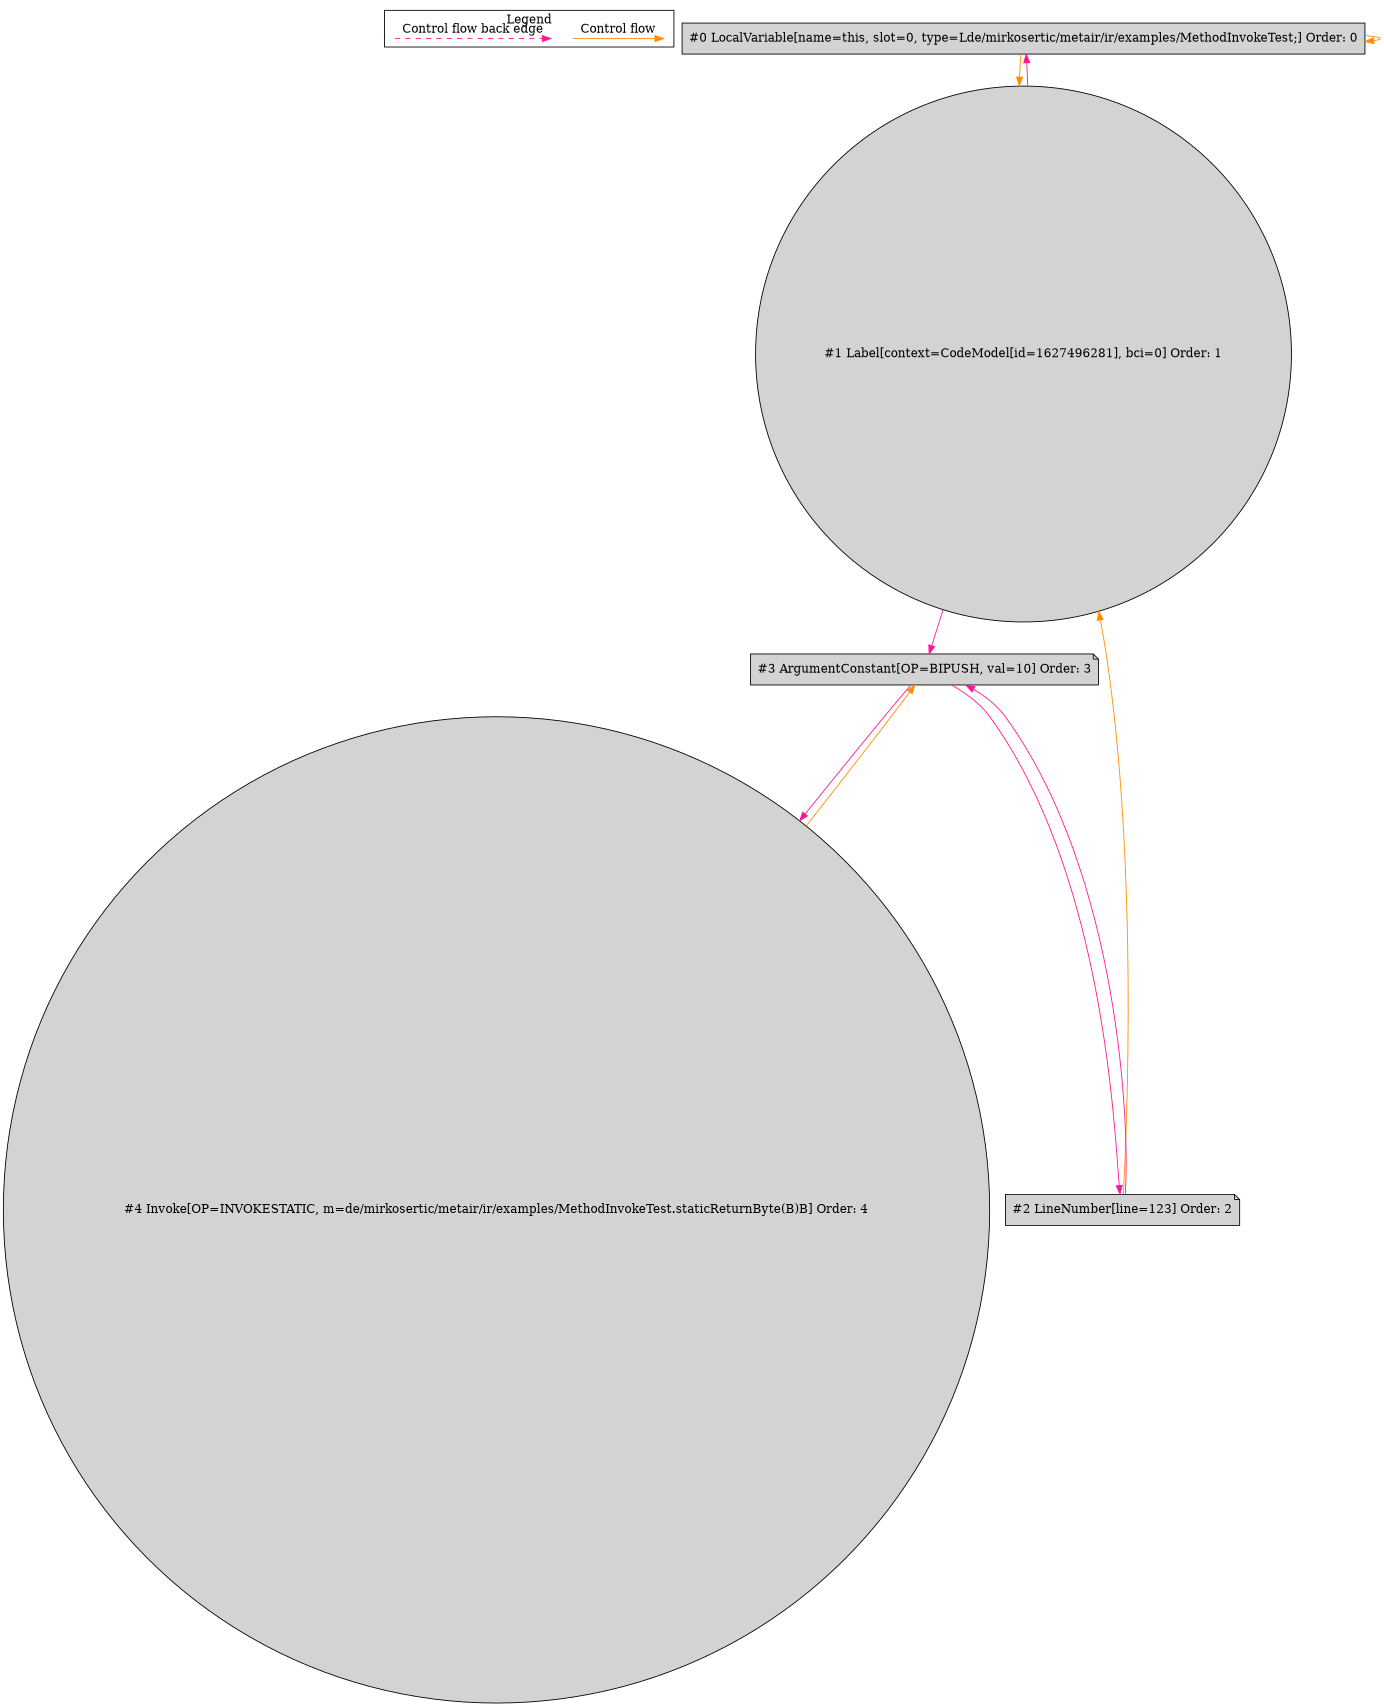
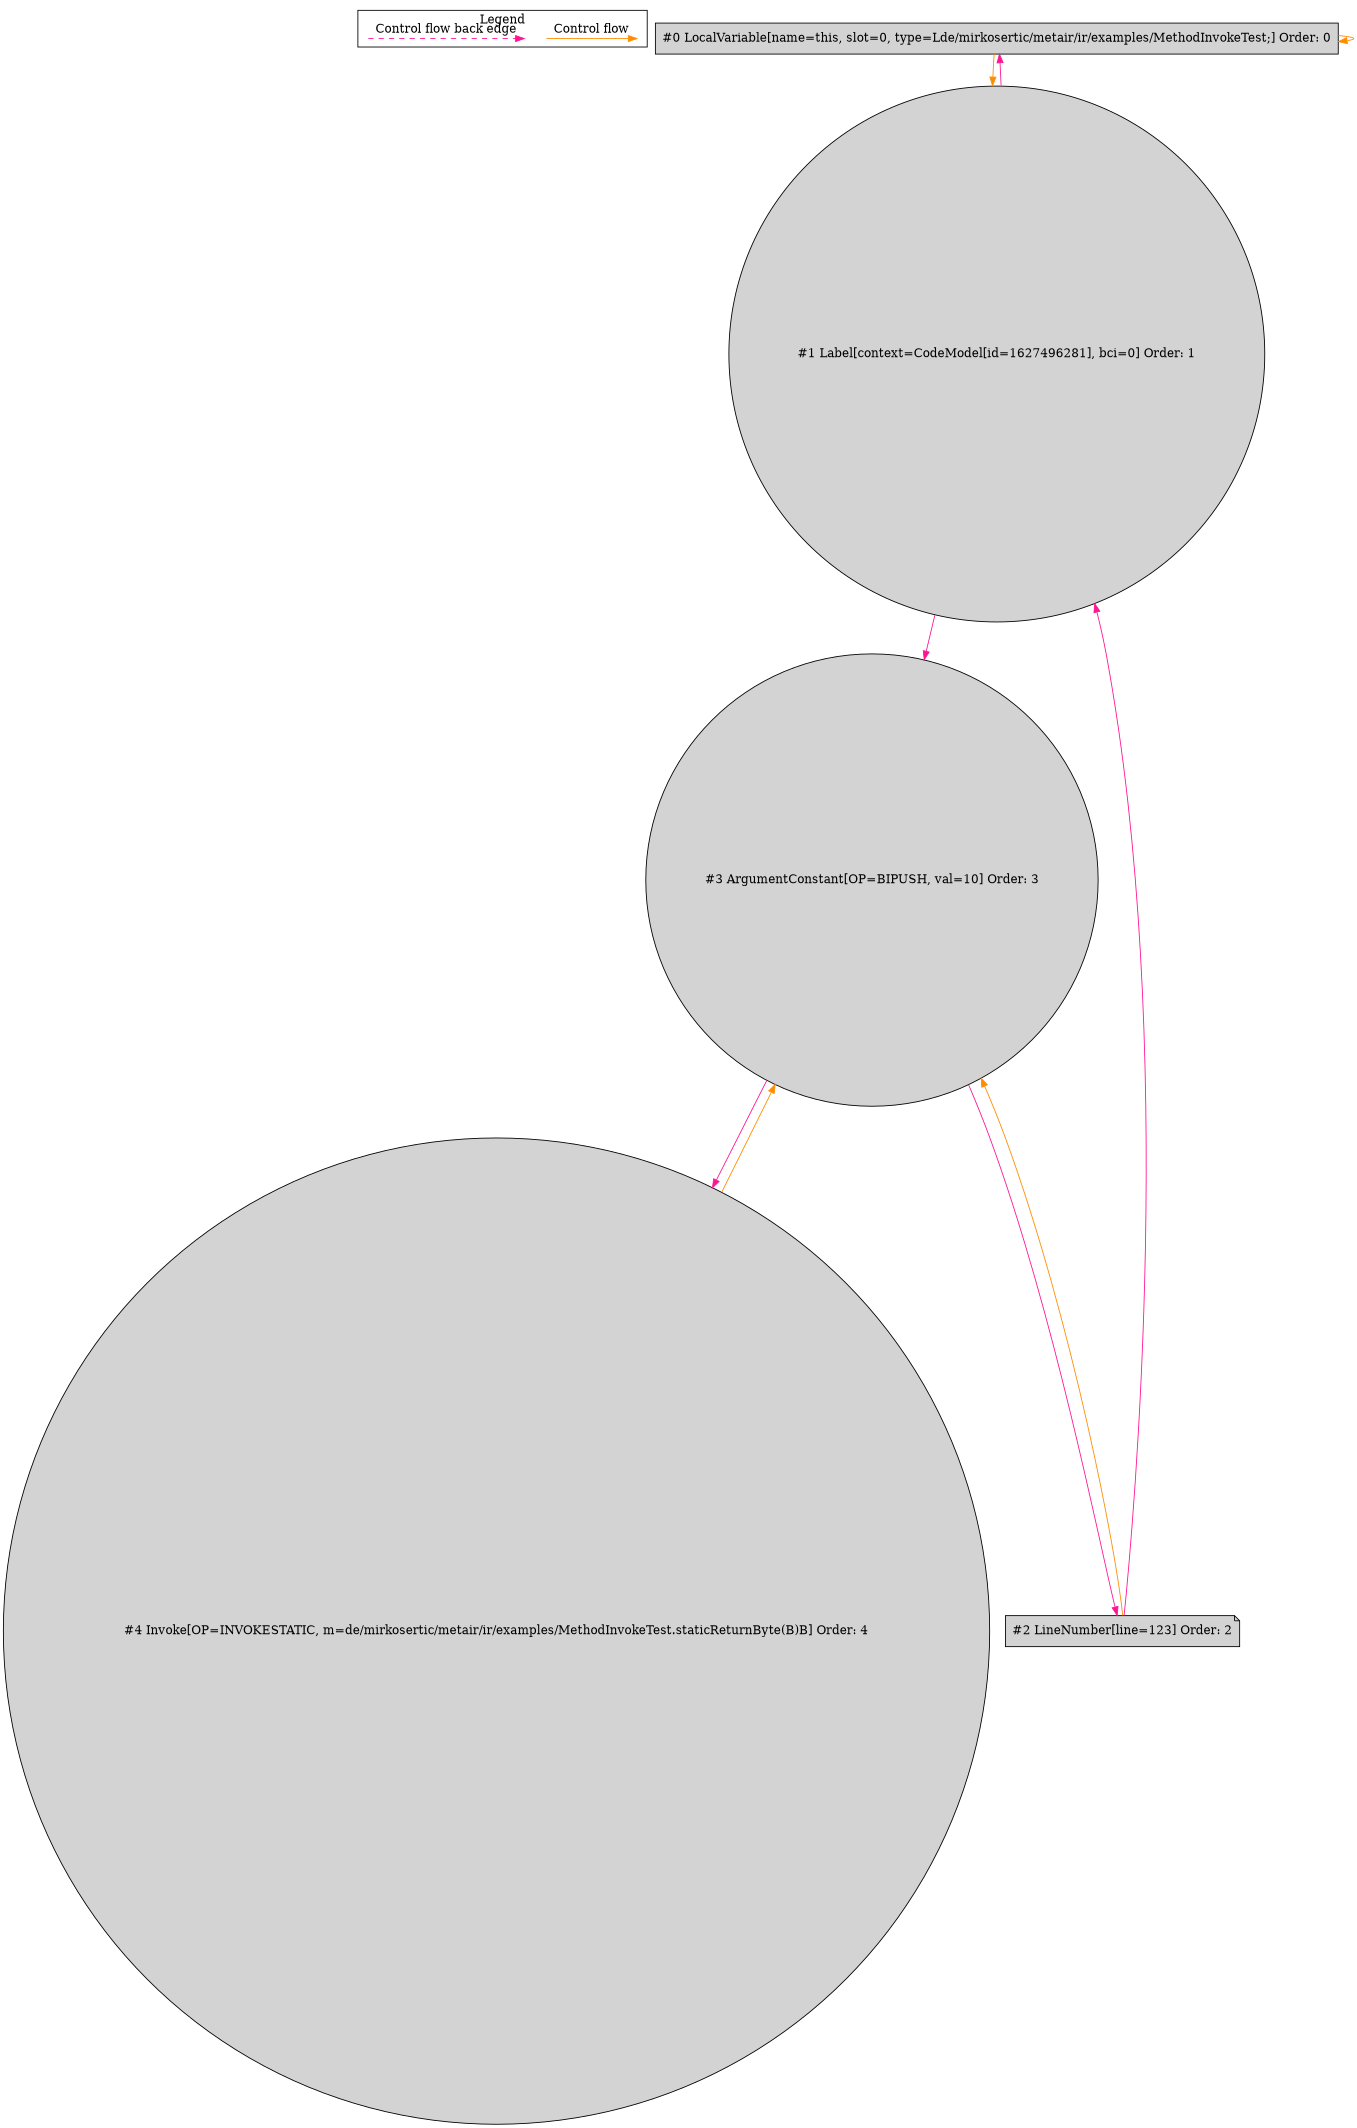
  digraph {
    ordering=in
    node [shape=point style=filled fillcolor=lightgrey]
    edge [color=darkorange]
    c0 [style=invis fillcolor=""]
    c1 [style=invis fillcolor=""]
    c2 [style=invis fillcolor=""]
    c3 [style=invis fillcolor=""]
    n5 [label="#0 LocalVariable[name=this, slot=0, type=Lde/mirkosertic/metair/ir/examples/MethodInvokeTest;] Order: 0" shape=box]
    n6 [label="#1 Label[context=CodeModel[id=1627496281], bci=0] Order: 1" shape=circle]
-   n7 [label="#3 ArgumentConstant[OP=BIPUSH, val=10] Order: 3" shape=note]
+   n7 [label="#3 ArgumentConstant[OP=BIPUSH, val=10] Order: 3" shape=circle]
    n8 [label="#2 LineNumber[line=123] Order: 2" shape=note]
    n9 [label="#4 Invoke[OP=INVOKESTATIC, m=de/mirkosertic/metair/ir/examples/MethodInvokeTest.staticReturnByte(B)B] Order: 4" shape=circle]
    subgraph cluster_1 {
      label=Legend
      subgraph sub_2 {
        label=Legend
        rank=same
        c0
        c1
        c2
        c3
      }
    }
    c0 -> c1 [label="Control flow" style=solid]
    c2 -> c3 [color=deeppink label="Control flow back edge" style=dashed]
    n5 -> n5
    n5 -> n6
    n6 -> n5 [color=deeppink]
    n6 -> n7 [color=deeppink]
    n7 -> n8 [color=deeppink]
    n7 -> n9 [color=deeppink]
-   n8 -> n6
-   n8 -> n7 [color=deeppink]
+   n8 -> n6 [color=deeppink]
+   n8 -> n7
    n9 -> n7
  }
